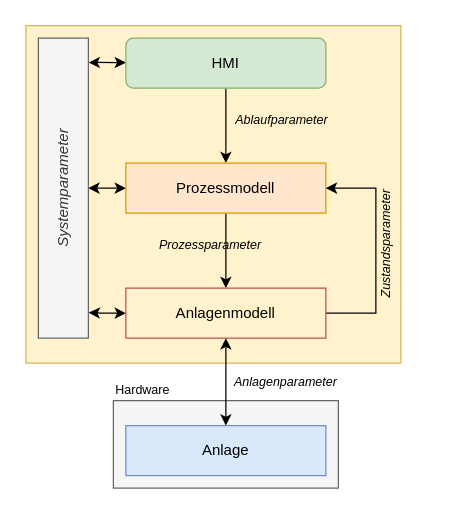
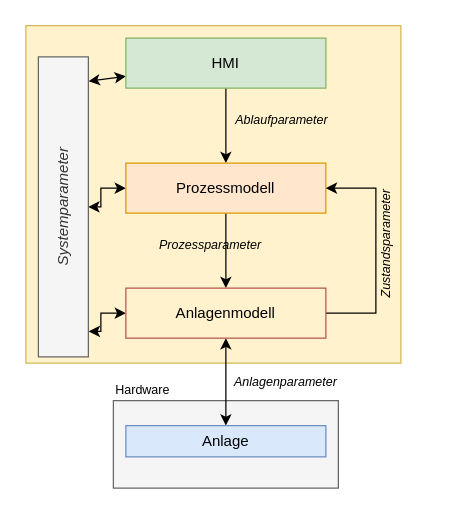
  <mxCell id="0" />
  <mxCell id="1" parent="0" />
  <mxCell id="2" value="" style="rounded=0;whiteSpace=wrap;html=1;fillColor=#f5f5f5;fontColor=#333333;strokeColor=#666666;" vertex="1" parent="1"><mxGeometry x="90" y="320" width="180" height="70" as="geometry" /></mxCell>
  <mxCell id="3" value="" style="rounded=0;whiteSpace=wrap;html=1;fillColor=#fff2cc;strokeColor=#d6b656;" vertex="1" parent="1"><mxGeometry x="20" y="20" width="300" height="270" as="geometry" /></mxCell>
  <mxCell id="4" style="edgeStyle=orthogonalEdgeStyle;rounded=0;orthogonalLoop=1;jettySize=auto;html=1;" edge="1" parent="1" source="6" target="9"><mxGeometry relative="1" as="geometry" /></mxCell>
  <mxCell id="5" style="rounded=0;orthogonalLoop=1;jettySize=auto;html=1;endArrow=classic;endFill=1;entryX=1.006;entryY=0.081;entryDx=0;entryDy=0;entryPerimeter=0;startArrow=classic;startFill=1;" edge="1" parent="1" source="6" target="15"><mxGeometry relative="1" as="geometry"><mxPoint x="80" y="50" as="targetPoint" /></mxGeometry></mxCell>
- <mxCell id="6" value="HMI" style="whiteSpace=wrap;html=1;fillColor=#d5e8d4;strokeColor=#82b366;rounded=1;" vertex="1" parent="1"><mxGeometry x="100" y="30" width="160" height="40" as="geometry" /></mxCell>
+ <mxCell id="6" value="HMI" style="rounded=0;whiteSpace=wrap;html=1;fillColor=#d5e8d4;strokeColor=#82b366;" vertex="1" parent="1"><mxGeometry x="100" y="30" width="160" height="40" as="geometry" /></mxCell>
  <mxCell id="7" style="edgeStyle=orthogonalEdgeStyle;rounded=0;orthogonalLoop=1;jettySize=auto;html=1;" edge="1" parent="1" source="9" target="13"><mxGeometry relative="1" as="geometry" /></mxCell>
  <mxCell id="8" style="edgeStyle=orthogonalEdgeStyle;rounded=0;orthogonalLoop=1;jettySize=auto;html=1;endArrow=classic;endFill=1;startArrow=classic;startFill=1;" edge="1" parent="1" source="9" target="15"><mxGeometry relative="1" as="geometry" /></mxCell>
  <mxCell id="9" value="Prozessmodell" style="rounded=0;whiteSpace=wrap;html=1;fillColor=#ffe6cc;strokeColor=#d79b00;" vertex="1" parent="1"><mxGeometry x="100" y="130" width="160" height="40" as="geometry" /></mxCell>
  <mxCell id="10" style="edgeStyle=orthogonalEdgeStyle;rounded=0;orthogonalLoop=1;jettySize=auto;html=1;startArrow=classic;startFill=1;" edge="1" parent="1" source="13" target="14"><mxGeometry relative="1" as="geometry" /></mxCell>
  <mxCell id="11" style="edgeStyle=orthogonalEdgeStyle;rounded=0;orthogonalLoop=1;jettySize=auto;html=1;entryX=1;entryY=0.5;entryDx=0;entryDy=0;" edge="1" parent="1" source="13" target="9"><mxGeometry relative="1" as="geometry"><Array as="points"><mxPoint x="300" y="250" /><mxPoint x="300" y="150" /></Array></mxGeometry></mxCell>
  <mxCell id="12" style="edgeStyle=orthogonalEdgeStyle;rounded=0;orthogonalLoop=1;jettySize=auto;html=1;entryX=1.008;entryY=0.915;entryDx=0;entryDy=0;entryPerimeter=0;startArrow=classic;startFill=1;" edge="1" parent="1" source="13" target="15"><mxGeometry relative="1" as="geometry"><mxPoint x="50" y="250" as="targetPoint" /></mxGeometry></mxCell>
  <mxCell id="13" value="Anlagenmodell" style="rounded=0;whiteSpace=wrap;html=1;fillColor=#fff2cc;strokeColor=#b85450;" vertex="1" parent="1"><mxGeometry x="100" y="230" width="160" height="40" as="geometry" /></mxCell>
- <mxCell id="14" value="Anlage" style="rounded=0;whiteSpace=wrap;html=1;fillColor=#dae8fc;strokeColor=#6c8ebf;" vertex="1" parent="1"><mxGeometry x="100" y="340" width="160" height="40" as="geometry" /></mxCell>
- <mxCell id="15" value="Systemparameter" style="rounded=0;whiteSpace=wrap;html=1;horizontal=0;fillColor=#f5f5f5;fontColor=#333333;strokeColor=#666666;fontStyle=2" vertex="1" parent="1"><mxGeometry x="30" y="30" width="40" height="240" as="geometry" /></mxCell>
+ <mxCell id="14" value="Anlage" style="rounded=0;whiteSpace=wrap;html=1;fillColor=#dae8fc;strokeColor=#6c8ebf;" vertex="1" parent="1"><mxGeometry x="100" y="340" width="160" height="25" as="geometry" /></mxCell>
+ <mxCell id="15" value="Systemparameter" style="rounded=0;whiteSpace=wrap;html=1;horizontal=0;fillColor=#f5f5f5;fontColor=#333333;strokeColor=#666666;fontStyle=2" vertex="1" parent="1"><mxGeometry x="30" y="45" width="40" height="240" as="geometry" /></mxCell>
  <mxCell id="16" value="Ablaufparameter&amp;nbsp;" style="text;html=1;align=left;verticalAlign=middle;whiteSpace=wrap;rounded=0;fontSize=10;fontStyle=2" vertex="1" parent="1"><mxGeometry x="186" y="80" width="96" height="30" as="geometry" /></mxCell>
  <mxCell id="17" value="&lt;div&gt;Prozessparameter&lt;br&gt;&lt;/div&gt;" style="text;html=1;align=left;verticalAlign=middle;whiteSpace=wrap;rounded=0;fontSize=10;fontStyle=2" vertex="1" parent="1"><mxGeometry x="125" y="180" width="96" height="30" as="geometry" /></mxCell>
  <mxCell id="18" value="Zustandsparameter" style="text;html=1;align=left;verticalAlign=middle;whiteSpace=wrap;rounded=0;fontSize=10;horizontal=0;fontStyle=2" vertex="1" parent="1"><mxGeometry x="260" y="210" width="96" height="30" as="geometry" /></mxCell>
  <mxCell id="19" value="Anlagenparameter&amp;nbsp;" style="text;html=1;align=left;verticalAlign=middle;whiteSpace=wrap;rounded=0;fontSize=10;fontStyle=2" vertex="1" parent="1"><mxGeometry x="185" y="290" width="96" height="30" as="geometry" /></mxCell>
  <mxCell id="20" value="Hardware" style="text;html=1;align=left;verticalAlign=bottom;whiteSpace=wrap;rounded=0;fontSize=10;fontStyle=0" vertex="1" parent="1"><mxGeometry x="90" y="290" width="96" height="30" as="geometry" /></mxCell>
